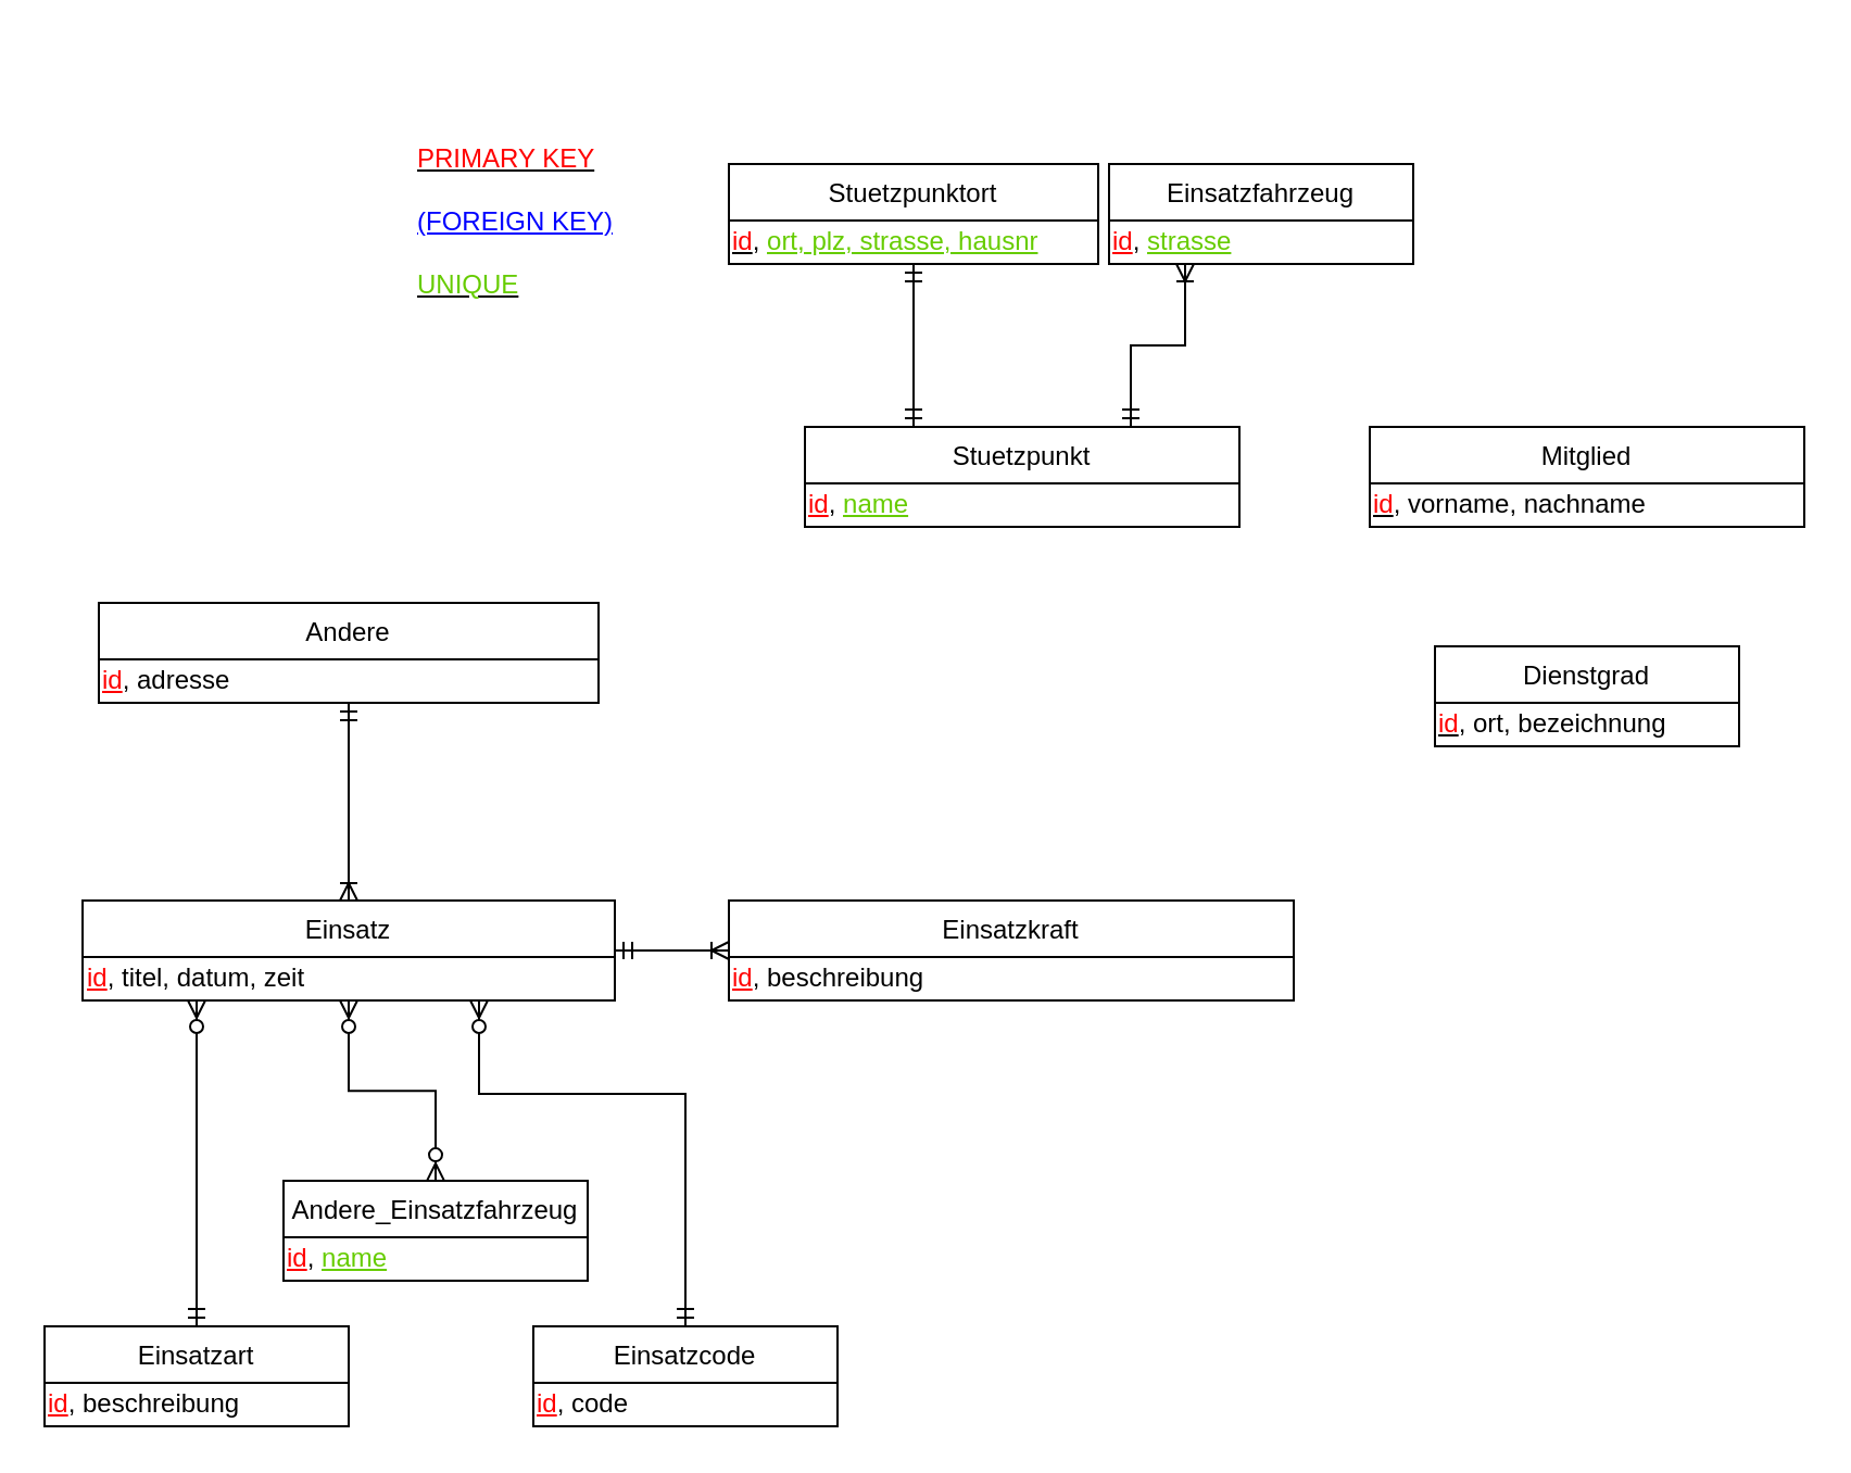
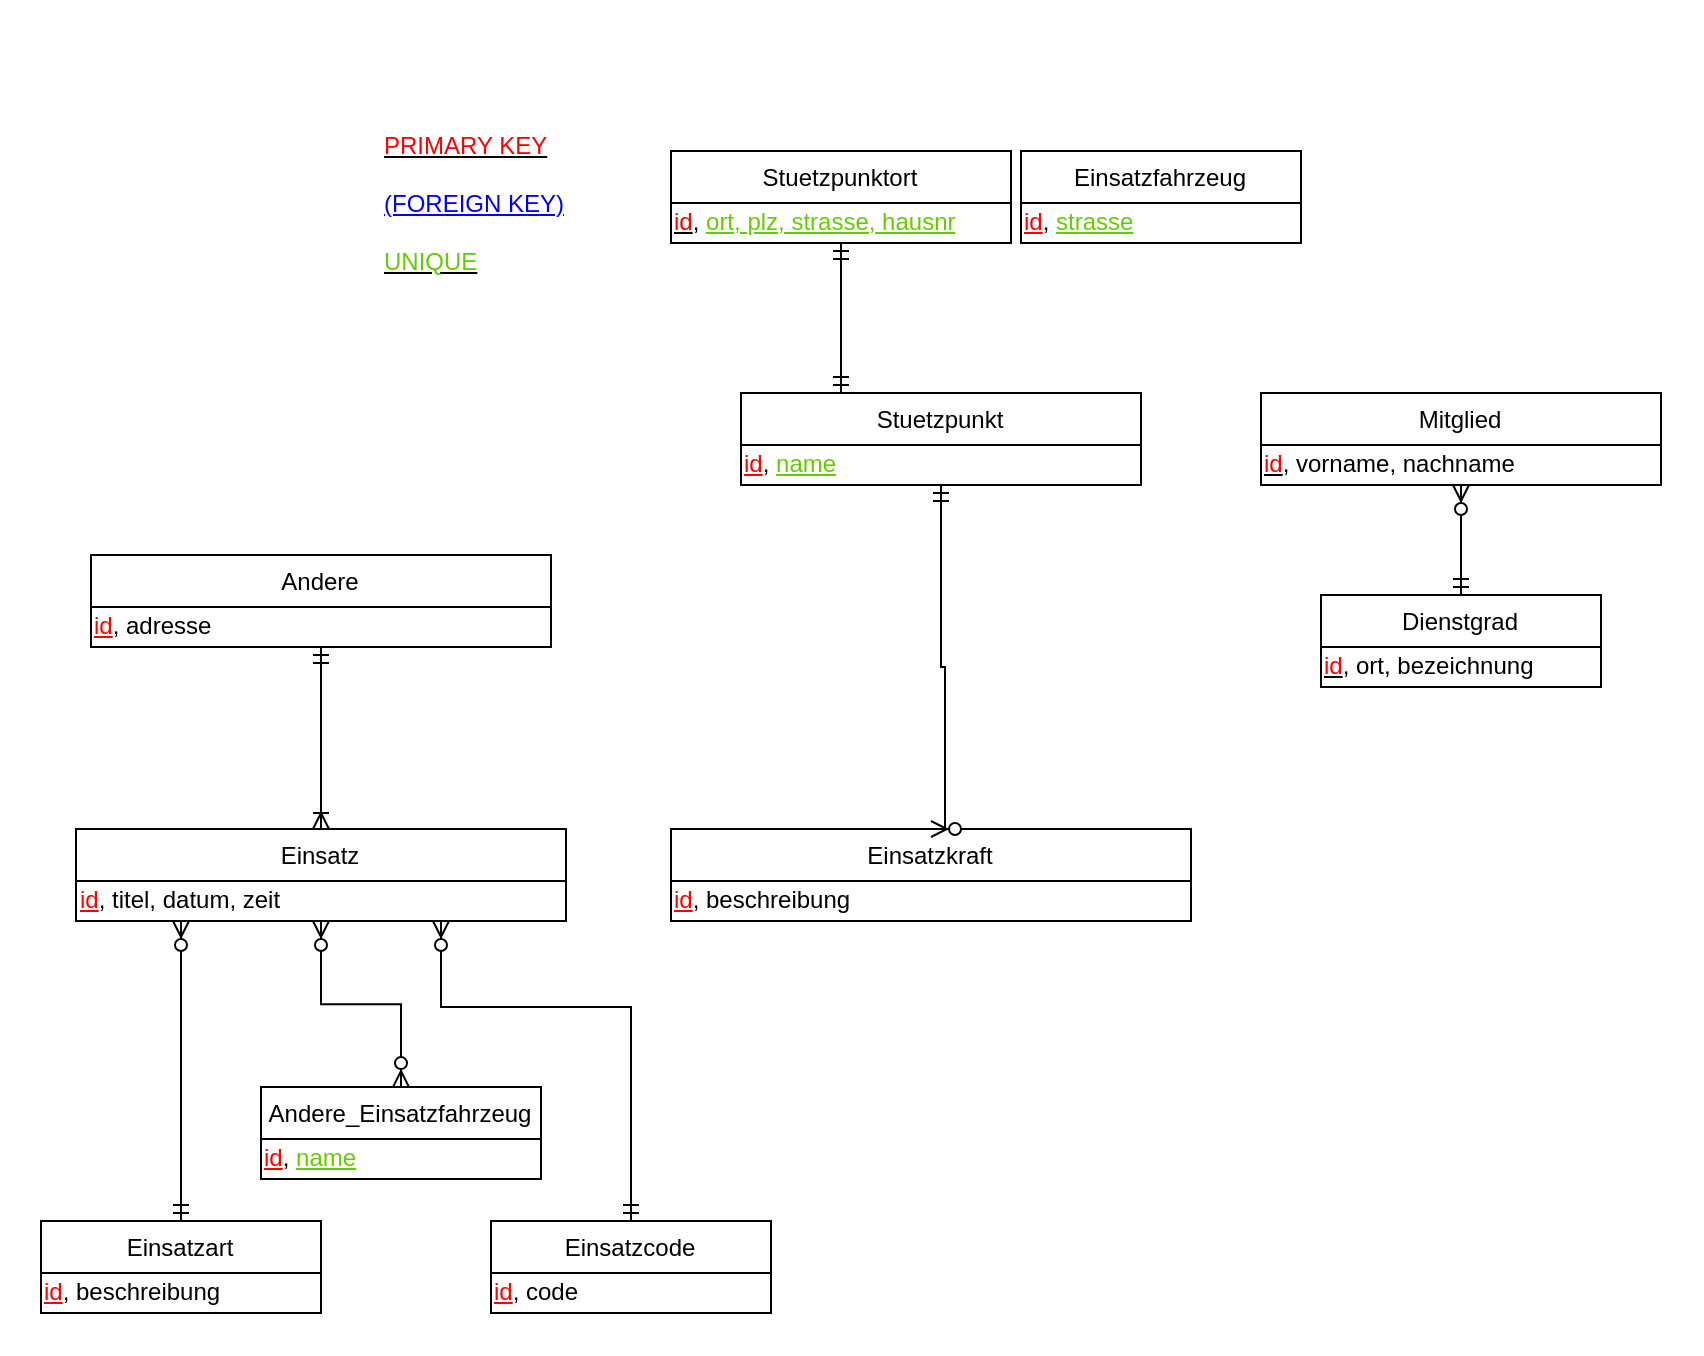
  <mxCell id="0" />
  <mxCell id="1" parent="0" />
  <mxCell id="2" value="Dienstgrad" style="swimlane;fontStyle=0;childLayout=stackLayout;horizontal=1;startSize=26;fillColor=none;horizontalStack=0;resizeParent=1;resizeParentMax=0;resizeLast=0;collapsible=1;marginBottom=0;" parent="1" vertex="1"><mxGeometry x="660" y="297" width="140" height="46" as="geometry" /></mxCell>
  <mxCell id="3" value="&lt;u&gt;&lt;font color=&quot;#ff0000&quot;&gt;id&lt;/font&gt;&lt;/u&gt;, ort, bezeichnung" style="text;html=1;resizable=0;points=[];autosize=1;align=left;verticalAlign=top;spacingTop=-4;" parent="2" vertex="1"><mxGeometry y="26" width="140" height="20" as="geometry" /></mxCell>
  <mxCell id="4" value="Andere" style="swimlane;fontStyle=0;childLayout=stackLayout;horizontal=1;startSize=26;fillColor=none;horizontalStack=0;resizeParent=1;resizeParentMax=0;resizeLast=0;collapsible=1;marginBottom=0;" parent="1" vertex="1"><mxGeometry x="45" y="277" width="230" height="46" as="geometry" /></mxCell>
  <mxCell id="5" value="&lt;font color=&quot;#ff0000&quot;&gt;&lt;u&gt;id&lt;/u&gt;&lt;/font&gt;, adresse" style="text;html=1;resizable=0;points=[];autosize=1;align=left;verticalAlign=top;spacingTop=-4;" parent="4" vertex="1"><mxGeometry y="26" width="230" height="20" as="geometry" /></mxCell>
  <mxCell id="6" value="Stuetzpunktort" style="swimlane;fontStyle=0;childLayout=stackLayout;horizontal=1;startSize=26;fillColor=none;horizontalStack=0;resizeParent=1;resizeParentMax=0;resizeLast=0;collapsible=1;marginBottom=0;" parent="1" vertex="1"><mxGeometry x="335" y="75" width="170" height="46" as="geometry" /></mxCell>
  <mxCell id="7" value="&lt;u&gt;&lt;font color=&quot;#ff0000&quot;&gt;id&lt;/font&gt;&lt;/u&gt;, &lt;font color=&quot;#66cc00&quot;&gt;&lt;u&gt;ort, plz, strasse, hausnr&lt;/u&gt;&lt;/font&gt;" style="text;html=1;resizable=0;points=[];autosize=1;align=left;verticalAlign=top;spacingTop=-4;" parent="6" vertex="1"><mxGeometry y="26" width="170" height="20" as="geometry" /></mxCell>
  <mxCell id="8" value="Stuetzpunkt" style="swimlane;fontStyle=0;childLayout=stackLayout;horizontal=1;startSize=26;fillColor=none;horizontalStack=0;resizeParent=1;resizeParentMax=0;resizeLast=0;collapsible=1;marginBottom=0;" parent="1" vertex="1"><mxGeometry x="370" y="196" width="200" height="46" as="geometry" /></mxCell>
  <mxCell id="9" value="&lt;font color=&quot;#ff0000&quot;&gt;&lt;u&gt;id&lt;/u&gt;&lt;/font&gt;, &lt;font color=&quot;#66cc00&quot;&gt;&lt;u&gt;name&lt;/u&gt;&lt;/font&gt;" style="text;html=1;resizable=0;points=[];autosize=1;align=left;verticalAlign=top;spacingTop=-4;" parent="8" vertex="1"><mxGeometry y="26" width="200" height="20" as="geometry" /></mxCell>
  <mxCell id="10" value="Einsatzfahrzeug" style="swimlane;fontStyle=0;childLayout=stackLayout;horizontal=1;startSize=26;fillColor=none;horizontalStack=0;resizeParent=1;resizeParentMax=0;resizeLast=0;collapsible=1;marginBottom=0;" parent="1" vertex="1"><mxGeometry x="510" y="75" width="140" height="46" as="geometry" /></mxCell>
  <mxCell id="11" value="&lt;font color=&quot;#ff0000&quot;&gt;&lt;u&gt;id&lt;/u&gt;&lt;/font&gt;, &lt;font color=&quot;#66cc00&quot;&gt;&lt;u&gt;strasse&lt;/u&gt;&lt;/font&gt;" style="text;html=1;resizable=0;points=[];autosize=1;align=left;verticalAlign=top;spacingTop=-4;" parent="10" vertex="1"><mxGeometry y="26" width="140" height="20" as="geometry" /></mxCell>
  <mxCell id="12" value="Einsatzkraft" style="swimlane;fontStyle=0;childLayout=stackLayout;horizontal=1;startSize=26;fillColor=none;horizontalStack=0;resizeParent=1;resizeParentMax=0;resizeLast=0;collapsible=1;marginBottom=0;" parent="1" vertex="1"><mxGeometry x="335" y="414" width="260" height="46" as="geometry" /></mxCell>
  <mxCell id="13" value="&lt;font color=&quot;#ff0000&quot;&gt;&lt;u&gt;id&lt;/u&gt;&lt;/font&gt;, beschreibung" style="text;html=1;resizable=0;points=[];autosize=1;align=left;verticalAlign=top;spacingTop=-4;" parent="12" vertex="1"><mxGeometry y="26" width="260" height="20" as="geometry" /></mxCell>
  <mxCell id="14" value="Einsatzcode" style="swimlane;fontStyle=0;childLayout=stackLayout;horizontal=1;startSize=26;fillColor=none;horizontalStack=0;resizeParent=1;resizeParentMax=0;resizeLast=0;collapsible=1;marginBottom=0;" parent="1" vertex="1"><mxGeometry x="245" y="610" width="140" height="46" as="geometry" /></mxCell>
  <mxCell id="15" value="&lt;font color=&quot;#ff0000&quot;&gt;&lt;u&gt;id&lt;/u&gt;&lt;/font&gt;, code" style="text;html=1;resizable=0;points=[];autosize=1;align=left;verticalAlign=top;spacingTop=-4;" parent="14" vertex="1"><mxGeometry y="26" width="140" height="20" as="geometry" /></mxCell>
  <mxCell id="16" value="Einsatz" style="swimlane;fontStyle=0;childLayout=stackLayout;horizontal=1;startSize=26;fillColor=none;horizontalStack=0;resizeParent=1;resizeParentMax=0;resizeLast=0;collapsible=1;marginBottom=0;" parent="1" vertex="1"><mxGeometry x="37.5" y="414" width="245" height="46" as="geometry" /></mxCell>
  <mxCell id="17" value="&lt;font color=&quot;#ff0000&quot;&gt;&lt;u&gt;id&lt;/u&gt;&lt;/font&gt;, titel, datum, zeit" style="text;html=1;resizable=0;points=[];autosize=1;align=left;verticalAlign=top;spacingTop=-4;" parent="16" vertex="1"><mxGeometry y="26" width="245" height="20" as="geometry" /></mxCell>
  <mxCell id="18" value="Einsatzart" style="swimlane;fontStyle=0;childLayout=stackLayout;horizontal=1;startSize=26;fillColor=none;horizontalStack=0;resizeParent=1;resizeParentMax=0;resizeLast=0;collapsible=1;marginBottom=0;" parent="1" vertex="1"><mxGeometry x="20" y="610" width="140" height="46" as="geometry" /></mxCell>
  <mxCell id="19" value="&lt;font color=&quot;#ff0000&quot;&gt;&lt;u&gt;id&lt;/u&gt;&lt;/font&gt;, beschreibung" style="text;html=1;resizable=0;points=[];autosize=1;align=left;verticalAlign=top;spacingTop=-4;" parent="18" vertex="1"><mxGeometry y="26" width="140" height="20" as="geometry" /></mxCell>
  <mxCell id="20" value="Mitglied" style="swimlane;fontStyle=0;childLayout=stackLayout;horizontal=1;startSize=26;fillColor=none;horizontalStack=0;resizeParent=1;resizeParentMax=0;resizeLast=0;collapsible=1;marginBottom=0;" parent="1" vertex="1"><mxGeometry x="630" y="196" width="200" height="46" as="geometry" /></mxCell>
  <mxCell id="21" value="&lt;u&gt;&lt;font color=&quot;#ff0000&quot;&gt;id&lt;/font&gt;&lt;/u&gt;, vorname, nachname" style="text;html=1;resizable=0;points=[];autosize=1;align=left;verticalAlign=top;spacingTop=-4;" parent="20" vertex="1"><mxGeometry y="26" width="200" height="20" as="geometry" /></mxCell>
  <mxCell id="22" style="edgeStyle=orthogonalEdgeStyle;rounded=0;orthogonalLoop=1;jettySize=auto;html=1;startArrow=ERmandOne;startFill=0;endArrow=ERzeroToMany;endFill=1;" parent="1" source="18" target="16" edge="1"><mxGeometry relative="1" as="geometry"><mxPoint x="390" y="653" as="sourcePoint" /><mxPoint x="534" y="744" as="targetPoint" /><Array as="points"><mxPoint x="107" y="623" /><mxPoint x="107" y="623" /></Array></mxGeometry></mxCell>
  <mxCell id="23" style="edgeStyle=orthogonalEdgeStyle;rounded=0;orthogonalLoop=1;jettySize=auto;html=1;startArrow=ERmandOne;startFill=0;endArrow=ERzeroToMany;endFill=1;exitX=0.5;exitY=0;exitDx=0;exitDy=0;" parent="1" source="14" edge="1"><mxGeometry relative="1" as="geometry"><mxPoint x="117.207" y="733" as="sourcePoint" /><mxPoint x="220" y="460" as="targetPoint" /><Array as="points"><mxPoint x="315" y="503" /><mxPoint x="220" y="503" /></Array></mxGeometry></mxCell>
  <mxCell id="24" style="edgeStyle=orthogonalEdgeStyle;rounded=0;orthogonalLoop=1;jettySize=auto;html=1;exitX=0.5;exitY=0;exitDx=0;exitDy=0;startArrow=ERoneToMany;startFill=0;sourcePerimeterSpacing=5;endArrow=ERmandOne;endFill=0;targetPerimeterSpacing=5;strokeColor=#000000;entryX=0.5;entryY=1;entryDx=0;entryDy=0;" parent="1" source="16" target="4" edge="1"><mxGeometry relative="1" as="geometry"><mxPoint x="120" y="142" as="sourcePoint" /><mxPoint x="220" y="103" as="targetPoint" /></mxGeometry></mxCell>
- <mxCell id="25" style="edgeStyle=orthogonalEdgeStyle;rounded=0;orthogonalLoop=1;jettySize=auto;html=1;startArrow=ERoneToMany;startFill=0;sourcePerimeterSpacing=5;endArrow=ERmandOne;endFill=0;targetPerimeterSpacing=5;strokeColor=#000000;entryX=1;entryY=0.5;entryDx=0;entryDy=0;exitX=0;exitY=0.5;exitDx=0;exitDy=0;" parent="1" source="12" target="16" edge="1"><mxGeometry relative="1" as="geometry"><mxPoint x="170.103" y="424.276" as="sourcePoint" /><mxPoint x="260" y="363" as="targetPoint" /></mxGeometry></mxCell>
- <mxCell id="28" style="edgeStyle=orthogonalEdgeStyle;rounded=0;orthogonalLoop=1;jettySize=auto;html=1;exitX=0.25;exitY=1;exitDx=0;exitDy=0;startArrow=ERoneToMany;startFill=0;sourcePerimeterSpacing=5;endArrow=ERmandOne;endFill=0;targetPerimeterSpacing=5;strokeColor=#000000;entryX=0.75;entryY=0;entryDx=0;entryDy=0;" parent="1" source="10" target="8" edge="1"><mxGeometry relative="1" as="geometry"><mxPoint x="620.103" y="190.776" as="sourcePoint" /><mxPoint x="620.103" y="92.845" as="targetPoint" /></mxGeometry></mxCell>
+ <mxCell id="26" style="edgeStyle=orthogonalEdgeStyle;rounded=0;orthogonalLoop=1;jettySize=auto;html=1;startArrow=ERmandOne;startFill=0;endArrow=ERzeroToMany;endFill=1;entryX=0.5;entryY=0;entryDx=0;entryDy=0;" parent="1" source="8" target="12" edge="1"><mxGeometry relative="1" as="geometry"><mxPoint x="440" y="323" as="sourcePoint" /><mxPoint x="490" y="373" as="targetPoint" /><Array as="points"><mxPoint x="470" y="333" /><mxPoint x="472" y="333" /></Array></mxGeometry></mxCell>
+ <mxCell id="27" style="edgeStyle=orthogonalEdgeStyle;rounded=0;orthogonalLoop=1;jettySize=auto;html=1;startArrow=ERmandOne;startFill=0;endArrow=ERzeroToMany;endFill=1;" parent="1" source="2" target="20" edge="1"><mxGeometry relative="1" as="geometry"><mxPoint x="640.19" y="518" as="sourcePoint" /><mxPoint x="640.19" y="313" as="targetPoint" /><Array as="points" /></mxGeometry></mxCell>
  <mxCell id="29" value="" style="edgeStyle=entityRelationEdgeStyle;fontSize=12;html=1;endArrow=ERmandOne;startArrow=ERmandOne;entryX=-0.004;entryY=0.2;entryDx=0;entryDy=0;entryPerimeter=0;strokeColor=none;rounded=0;" parent="1" edge="1"><mxGeometry width="100" height="100" relative="1" as="geometry"><mxPoint x="280" y="123" as="sourcePoint" /><mxPoint x="399" y="20" as="targetPoint" /></mxGeometry></mxCell>
  <mxCell id="30" value="" style="fontSize=12;html=1;endArrow=ERmandOne;startArrow=ERmandOne;exitX=0.25;exitY=0;exitDx=0;exitDy=0;" parent="1" source="8" target="6" edge="1"><mxGeometry width="100" height="100" relative="1" as="geometry"><mxPoint x="230" y="13" as="sourcePoint" /><mxPoint x="330" y="-87" as="targetPoint" /></mxGeometry></mxCell>
  <mxCell id="31" value="Andere_Einsatzfahrzeug" style="swimlane;fontStyle=0;childLayout=stackLayout;horizontal=1;startSize=26;fillColor=none;horizontalStack=0;resizeParent=1;resizeParentMax=0;resizeLast=0;collapsible=1;marginBottom=0;" parent="1" vertex="1"><mxGeometry x="130" y="543.052" width="140" height="46" as="geometry" /></mxCell>
  <mxCell id="32" value="&lt;font color=&quot;#ff0000&quot;&gt;&lt;u&gt;id&lt;/u&gt;&lt;/font&gt;, &lt;font color=&quot;#66cc00&quot;&gt;&lt;u&gt;name&lt;/u&gt;&lt;/font&gt;" style="text;html=1;resizable=0;points=[];autosize=1;align=left;verticalAlign=top;spacingTop=-4;" parent="31" vertex="1"><mxGeometry y="26" width="140" height="20" as="geometry" /></mxCell>
  <mxCell id="33" value="&lt;u&gt;&lt;font color=&quot;#ff0000&quot;&gt;PRIMARY KEY&lt;/font&gt;&lt;/u&gt;&lt;br&gt;&lt;br&gt;&lt;font color=&quot;#0000ff&quot;&gt;&lt;u&gt;(FOREIGN KEY)&lt;/u&gt;&lt;/font&gt;&lt;br&gt;&lt;br&gt;&lt;u&gt;&lt;font color=&quot;#66cc00&quot;&gt;UNIQUE&lt;/font&gt;&lt;/u&gt;" style="text;html=1;resizable=0;points=[];autosize=1;align=left;verticalAlign=top;spacingTop=-4;" parent="1" vertex="1"><mxGeometry x="190" y="63" width="110" height="70" as="geometry" /></mxCell>
  <mxCell id="34" value="" style="fontSize=12;html=1;endArrow=ERzeroToMany;endFill=1;startArrow=ERzeroToMany;rounded=0;exitX=0.5;exitY=1;exitDx=0;exitDy=0;edgeStyle=orthogonalEdgeStyle;" parent="1" source="16" target="31" edge="1"><mxGeometry width="100" height="100" relative="1" as="geometry"><mxPoint x="410" y="663" as="sourcePoint" /><mxPoint x="510" y="563" as="targetPoint" /></mxGeometry></mxCell>
